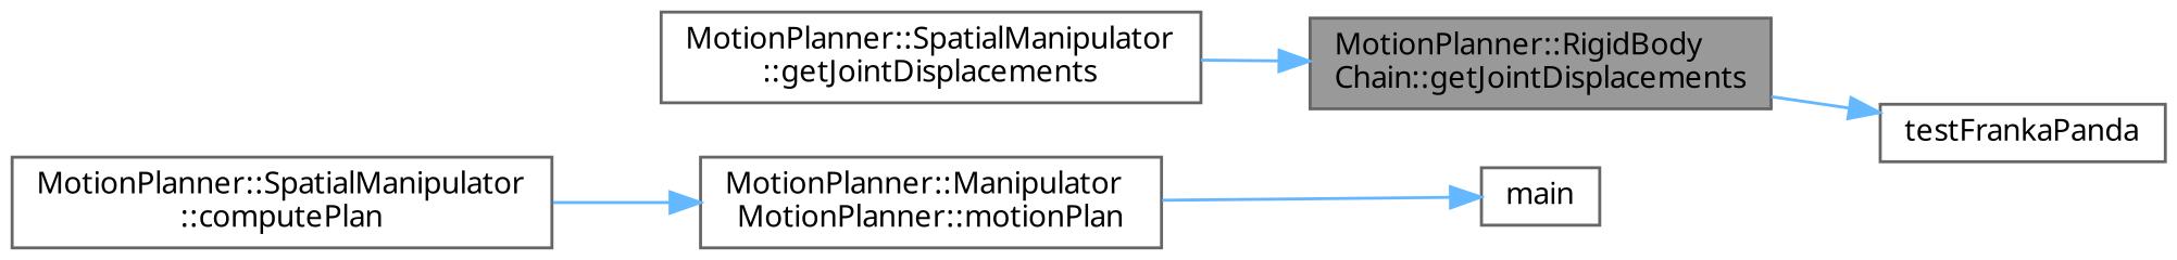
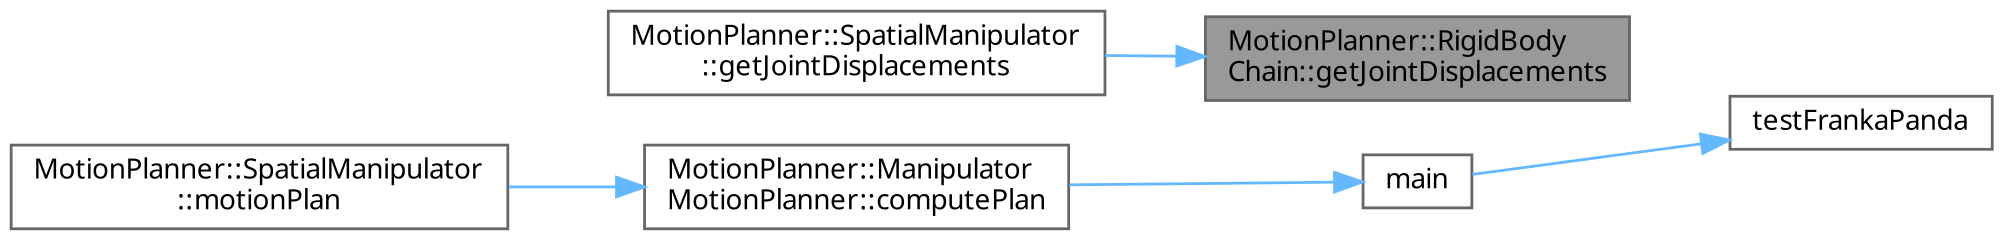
  digraph {
    fontname="Noto Sans"
    rankdir=RL
    node [color=grey40 fillcolor=white fontname="Noto Sans" fontsize=10 shape=box style=filled]
    edge [color=steelblue1 dir=back fontname="Noto Sans" fontsize=10 labelfontname=Helvetica labelfontsize=10 style=solid]
    n1 [color=gray40 fillcolor=grey60 fontcolor=black height=0.2 label="MotionPlanner::RigidBody\lChain::getJointDisplacements" width=0.4]
    n2 [height=0.2 label="MotionPlanner::SpatialManipulator\l::getJointDisplacements" width=0.4]
-   n3 [height=0.2 label="MotionPlanner::Manipulator\lMotionPlanner::motionPlan" width=0.4]
-   n4 [height=0.2 label="MotionPlanner::SpatialManipulator\l::computePlan" width=0.4]
+   n3 [height=0.2 label="MotionPlanner::Manipulator\lMotionPlanner::computePlan" width=0.4]
+   n4 [height=0.2 label="MotionPlanner::SpatialManipulator\l::motionPlan" width=0.4]
    n5 [height=0.2 label=testFrankaPanda width=0.4]
    n6 [height=0.2 label=main width=0.4]
    n1 -> n2
    n3 -> n4
-   n5 -> n1
+   n5 -> n6
    n6 -> n3
  }
